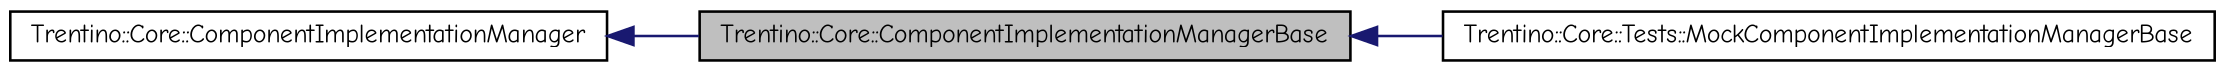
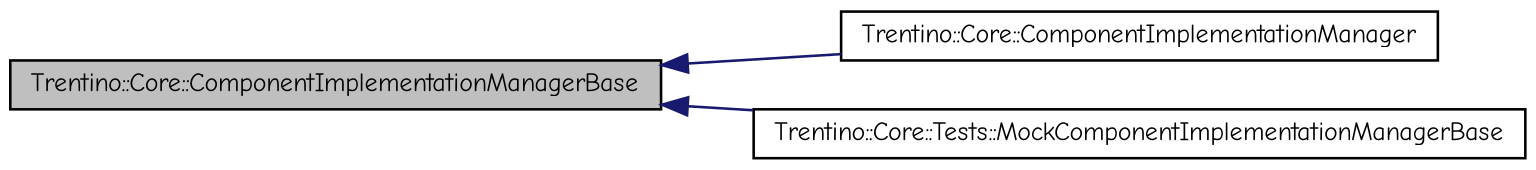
  digraph {
    rankdir=LR
    fontname="Comic Neue"
    node [color=black fillcolor=white fontname="Comic Neue" fontsize=10 shape=record style=filled]
    edge [color=midnightblue dir=back fontname="Comic Neue" fontsize=10 labelfontname=Helvetica labelfontsize=10 style=solid]
    n1 [fillcolor=grey75 fontcolor=black height=0.2 label="Trentino::Core::ComponentImplementationManagerBase" width=0.4]
    n2 [height=0.2 label="Trentino::Core::ComponentImplementationManager" width=0.4]
    n3 [height=0.2 label="Trentino::Core::Tests::MockComponentImplementationManagerBase" width=0.4]
-   n2 -> n1
+   n1 -> n2
    n1 -> n3
  }
